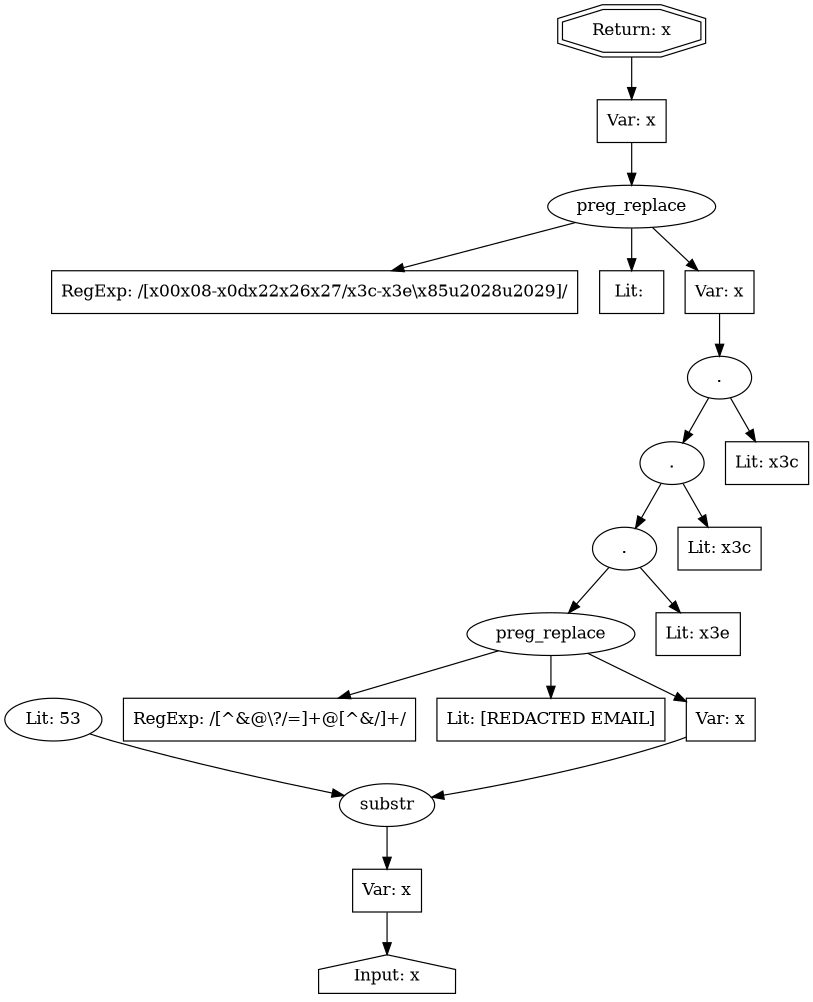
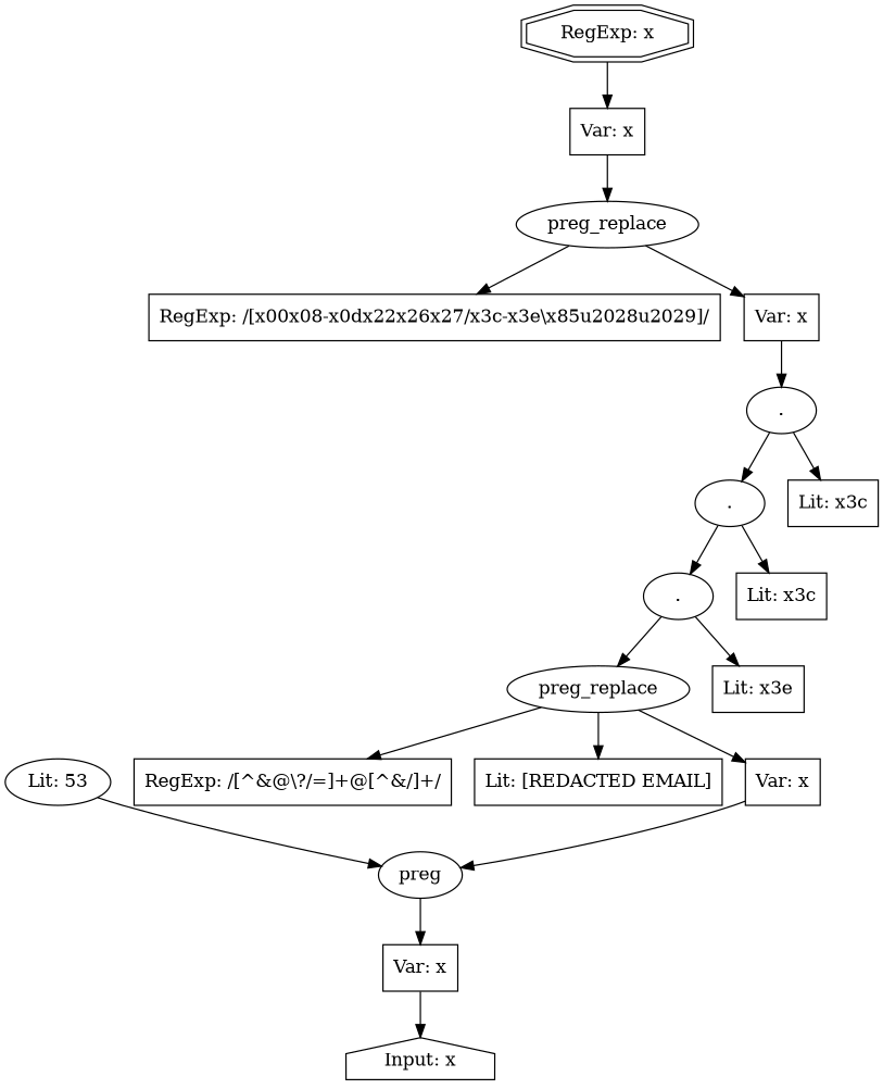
  digraph {
    node [shape=box]
    n1 [label="Input: x" shape=house]
-   n2 [label=substr shape=ellipse]
+   n2 [label=preg shape=ellipse]
    n3 [label="Var: x"]
    n4 [label="Lit: 53" shape=ellipse]
    n5 [label=preg_replace shape=ellipse]
    n6 [label="RegExp: /[^&@\\?\/=]+@[^&\/]+/"]
    n7 [label="Lit: [REDACTED EMAIL]"]
    n8 [label="Var: x"]
    n9 [label="." shape=ellipse]
    n10 [label="Lit: \x3e"]
    n11 [label="." shape=ellipse]
    n12 [label="Lit: \x3c"]
    n13 [label="." shape=ellipse]
    n14 [label="Lit: \x3c"]
    n15 [label=preg_replace shape=ellipse]
    n16 [label="RegExp: /[\x00\x08-\x0d\x22\x26\x27\/\x3c-\x3e\\\x85\u2028\u2029]/"]
-   n17 [label="Lit: "]
    n18 [label="Var: x"]
    n19 [label="Var: x"]
-   n20 [label="Return: x" shape=doubleoctagon]
+   n20 [label="RegExp: x" shape=doubleoctagon]
    n2 -> n3
    n3 -> n1
    n4 -> n2
    n5 -> n6
    n5 -> n7
    n5 -> n8
    n8 -> n2
    n9 -> n5
    n9 -> n10
    n11 -> n9
    n11 -> n12
    n13 -> n11
    n13 -> n14
    n15 -> n16
-   n15 -> n17
    n15 -> n18
    n18 -> n13
    n19 -> n15
    n20 -> n19
  }
